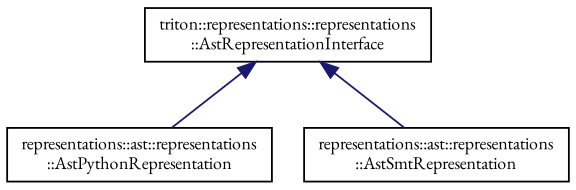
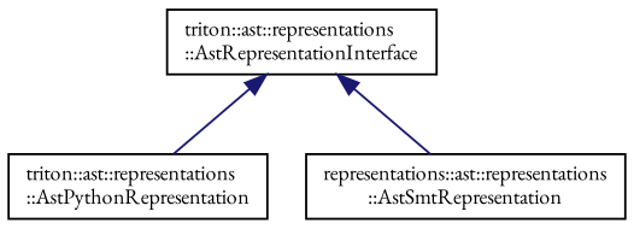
  digraph {
    fontname="EB Garamond"
    rankdir=TB
    node [color=black fillcolor=white fontname="EB Garamond" fontsize=10 shape=record style=filled]
    edge [color=midnightblue dir=back fontname="EB Garamond" fontsize=10 labelfontname=Helvetica labelfontsize=10 style=solid]
-   n1 [height=0.2 label="triton::representations::representations\l::AstRepresentationInterface" width=0.4]
-   n2 [height=0.2 label="representations::ast::representations\l::AstPythonRepresentation" width=0.4]
+   n1 [height=0.2 label="triton::ast::representations\l::AstRepresentationInterface" width=0.4]
+   n2 [height=0.2 label="triton::ast::representations\l::AstPythonRepresentation" width=0.4]
    n3 [height=0.2 label="representations::ast::representations\l::AstSmtRepresentation" width=0.4]
    n1 -> n2
    n1 -> n3
  }
